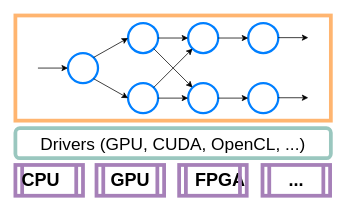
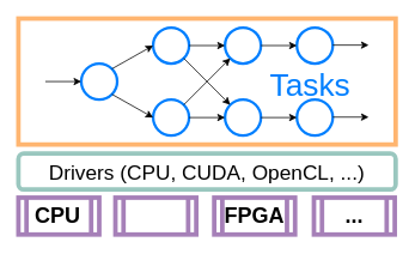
  <mxCell id="0" />
  <mxCell id="1" parent="0" />
  <mxCell id="2" value="" style="ellipse;whiteSpace=wrap;html=1;aspect=fixed;strokeColor=#007FFF;strokeWidth=3;" parent="1" vertex="1"><mxGeometry x="90" y="70" width="40" height="40" as="geometry" /></mxCell>
  <mxCell id="3" value="" style="ellipse;whiteSpace=wrap;html=1;aspect=fixed;strokeColor=#007FFF;strokeWidth=3;align=center;verticalAlign=middle;fontFamily=Helvetica;fontSize=12;fontColor=default;fillColor=default;" parent="1" vertex="1"><mxGeometry x="170" y="30" width="40" height="40" as="geometry" /></mxCell>
  <mxCell id="4" value="" style="ellipse;whiteSpace=wrap;html=1;aspect=fixed;strokeColor=#007FFF;strokeWidth=3;align=center;verticalAlign=middle;fontFamily=Helvetica;fontSize=12;fontColor=default;fillColor=default;" parent="1" vertex="1"><mxGeometry x="170" y="110" width="40" height="40" as="geometry" /></mxCell>
  <mxCell id="5" value="" style="ellipse;whiteSpace=wrap;html=1;aspect=fixed;strokeColor=#007FFF;strokeWidth=3;align=center;verticalAlign=middle;fontFamily=Helvetica;fontSize=12;fontColor=default;fillColor=default;" parent="1" vertex="1"><mxGeometry x="250" y="30" width="40" height="40" as="geometry" /></mxCell>
  <mxCell id="6" value="" style="ellipse;whiteSpace=wrap;html=1;aspect=fixed;strokeColor=#007FFF;strokeWidth=3;align=center;verticalAlign=middle;fontFamily=Helvetica;fontSize=12;fontColor=default;fillColor=default;" parent="1" vertex="1"><mxGeometry x="250" y="110" width="40" height="40" as="geometry" /></mxCell>
  <mxCell id="7" value="" style="ellipse;whiteSpace=wrap;html=1;aspect=fixed;strokeColor=#007FFF;strokeWidth=3;align=center;verticalAlign=middle;fontFamily=Helvetica;fontSize=12;fontColor=default;fillColor=default;" parent="1" vertex="1"><mxGeometry x="330" y="30" width="40" height="40" as="geometry" /></mxCell>
  <mxCell id="8" value="" style="ellipse;whiteSpace=wrap;html=1;aspect=fixed;strokeColor=#007FFF;strokeWidth=3;align=center;verticalAlign=middle;fontFamily=Helvetica;fontSize=12;fontColor=default;fillColor=default;" parent="1" vertex="1"><mxGeometry x="330" y="110" width="40" height="40" as="geometry" /></mxCell>
  <mxCell id="9" value="" style="endArrow=classic;html=1;rounded=0;entryX=0;entryY=0.5;entryDx=0;entryDy=0;" parent="1" target="2" edge="1"><mxGeometry width="50" height="50" relative="1" as="geometry"><mxPoint x="50" y="90" as="sourcePoint" /><mxPoint x="290" y="110" as="targetPoint" /></mxGeometry></mxCell>
  <mxCell id="10" value="" style="endArrow=classic;html=1;rounded=0;exitX=1;exitY=0;exitDx=0;exitDy=0;entryX=0;entryY=0.5;entryDx=0;entryDy=0;" parent="1" source="2" target="3" edge="1"><mxGeometry width="50" height="50" relative="1" as="geometry"><mxPoint x="240" y="160" as="sourcePoint" /><mxPoint x="290" y="110" as="targetPoint" /></mxGeometry></mxCell>
  <mxCell id="11" value="" style="endArrow=classic;html=1;rounded=0;exitX=1;exitY=1;exitDx=0;exitDy=0;entryX=0;entryY=0.5;entryDx=0;entryDy=0;" parent="1" source="2" target="4" edge="1"><mxGeometry width="50" height="50" relative="1" as="geometry"><mxPoint x="240" y="160" as="sourcePoint" /><mxPoint x="290" y="110" as="targetPoint" /></mxGeometry></mxCell>
  <mxCell id="12" value="" style="endArrow=classic;html=1;rounded=0;exitX=1;exitY=0.5;exitDx=0;exitDy=0;entryX=0;entryY=0.5;entryDx=0;entryDy=0;" parent="1" source="3" target="5" edge="1"><mxGeometry width="50" height="50" relative="1" as="geometry"><mxPoint x="240" y="160" as="sourcePoint" /><mxPoint x="290" y="110" as="targetPoint" /></mxGeometry></mxCell>
  <mxCell id="13" value="" style="endArrow=classic;html=1;rounded=0;exitX=1;exitY=0.5;exitDx=0;exitDy=0;entryX=0;entryY=0.5;entryDx=0;entryDy=0;" parent="1" source="4" target="6" edge="1"><mxGeometry width="50" height="50" relative="1" as="geometry"><mxPoint x="240" y="160" as="sourcePoint" /><mxPoint x="290" y="110" as="targetPoint" /></mxGeometry></mxCell>
  <mxCell id="14" value="" style="endArrow=classic;html=1;rounded=0;exitX=1;exitY=0;exitDx=0;exitDy=0;entryX=0;entryY=1;entryDx=0;entryDy=0;" parent="1" source="4" target="5" edge="1"><mxGeometry width="50" height="50" relative="1" as="geometry"><mxPoint x="240" y="160" as="sourcePoint" /><mxPoint x="290" y="110" as="targetPoint" /></mxGeometry></mxCell>
  <mxCell id="15" value="" style="endArrow=classic;html=1;rounded=0;exitX=1;exitY=1;exitDx=0;exitDy=0;entryX=0;entryY=0;entryDx=0;entryDy=0;" parent="1" source="3" target="6" edge="1"><mxGeometry width="50" height="50" relative="1" as="geometry"><mxPoint x="240" y="160" as="sourcePoint" /><mxPoint x="290" y="110" as="targetPoint" /></mxGeometry></mxCell>
  <mxCell id="16" value="" style="endArrow=classic;html=1;rounded=0;exitX=1;exitY=0.5;exitDx=0;exitDy=0;entryX=0;entryY=0.5;entryDx=0;entryDy=0;" parent="1" source="5" target="7" edge="1"><mxGeometry width="50" height="50" relative="1" as="geometry"><mxPoint x="240" y="160" as="sourcePoint" /><mxPoint x="290" y="110" as="targetPoint" /></mxGeometry></mxCell>
  <mxCell id="17" value="" style="endArrow=classic;html=1;rounded=0;entryX=0;entryY=0.5;entryDx=0;entryDy=0;exitX=1;exitY=0.5;exitDx=0;exitDy=0;" parent="1" source="6" target="8" edge="1"><mxGeometry width="50" height="50" relative="1" as="geometry"><mxPoint x="240" y="160" as="sourcePoint" /><mxPoint x="290" y="110" as="targetPoint" /></mxGeometry></mxCell>
+ <mxCell id="18" value="Tasks" style="text;html=1;align=center;verticalAlign=middle;whiteSpace=wrap;rounded=0;fontSize=35;fontColor=#007FFF;" parent="1" vertex="1"><mxGeometry x="290" y="75" width="110" height="35" as="geometry" /></mxCell>
  <mxCell id="19" value="" style="endArrow=classic;html=1;rounded=0;exitX=1;exitY=0.5;exitDx=0;exitDy=0;entryX=0;entryY=0.5;entryDx=0;entryDy=0;" parent="1" edge="1"><mxGeometry width="50" height="50" relative="1" as="geometry"><mxPoint x="370" y="49.5" as="sourcePoint" /><mxPoint x="410" y="49.5" as="targetPoint" /></mxGeometry></mxCell>
  <mxCell id="20" value="" style="endArrow=classic;html=1;rounded=0;exitX=1;exitY=0.5;exitDx=0;exitDy=0;entryX=0;entryY=0.5;entryDx=0;entryDy=0;" parent="1" edge="1"><mxGeometry width="50" height="50" relative="1" as="geometry"><mxPoint x="370" y="129.5" as="sourcePoint" /><mxPoint x="410" y="129.5" as="targetPoint" /></mxGeometry></mxCell>
  <mxCell id="21" value="" style="rounded=0;whiteSpace=wrap;html=1;fillColor=none;strokeColor=#FFB570;strokeWidth=5;" parent="1" vertex="1"><mxGeometry x="20" y="20" width="420" height="140" as="geometry" /></mxCell>
  <mxCell id="22" value="" style="rounded=1;whiteSpace=wrap;html=1;fillColor=none;strokeColor=#9AC7BF;strokeWidth=5;" parent="1" vertex="1"><mxGeometry x="20" y="170" width="420" height="40" as="geometry" /></mxCell>
- <mxCell id="23" value="Drivers (GPU, CUDA, OpenCL, ...)" style="text;html=1;align=center;verticalAlign=middle;whiteSpace=wrap;rounded=0;fontSize=23;" parent="1" vertex="1"><mxGeometry x="50" y="171" width="360" height="40" as="geometry" /></mxCell>
+ <mxCell id="23" value="Drivers (CPU, CUDA, OpenCL, ...)" style="text;html=1;align=center;verticalAlign=middle;whiteSpace=wrap;rounded=0;fontSize=23;" parent="1" vertex="1"><mxGeometry x="50" y="171" width="360" height="40" as="geometry" /></mxCell>
  <mxCell id="24" value="" style="shape=process;whiteSpace=wrap;html=1;backgroundOutline=1;fillColor=none;strokeColor=#A680B8;strokeWidth=5;" parent="1" vertex="1"><mxGeometry x="20" y="219" width="90" height="41" as="geometry" /></mxCell>
- <mxCell id="25" value="CPU" style="text;html=1;align=center;verticalAlign=middle;whiteSpace=wrap;rounded=0;fontSize=24;fontStyle=1" parent="1" vertex="1"><mxGeometry x="24" y="224.5" width="60" height="30" as="geometry" /></mxCell>
- <mxCell id="26" value="GPU" style="text;html=1;align=center;verticalAlign=middle;whiteSpace=wrap;rounded=0;fontSize=24;fontStyle=1" parent="1" vertex="1"><mxGeometry x="143" y="224.5" width="60" height="30" as="geometry" /></mxCell>
+ <mxCell id="25" value="CPU" style="text;html=1;align=center;verticalAlign=middle;whiteSpace=wrap;rounded=0;fontSize=24;fontStyle=1" parent="1" vertex="1"><mxGeometry x="34" y="224.5" width="60" height="30" as="geometry" /></mxCell>
  <mxCell id="27" value="..." style="text;html=1;align=center;verticalAlign=middle;whiteSpace=wrap;rounded=0;fontSize=24;fontStyle=1" parent="1" vertex="1"><mxGeometry x="364" y="224.5" width="60" height="30" as="geometry" /></mxCell>
  <mxCell id="28" value="" style="shape=process;whiteSpace=wrap;html=1;backgroundOutline=1;fillColor=none;strokeColor=#A680B8;strokeWidth=5;" vertex="1" parent="1"><mxGeometry x="128" y="219" width="90" height="41" as="geometry" /></mxCell>
- <mxCell id="29" value="FPGA" style="text;html=1;align=center;verticalAlign=middle;whiteSpace=wrap;rounded=0;fontSize=24;fontStyle=1" vertex="1" parent="1"><mxGeometry x="263" y="224.5" width="60" height="30" as="geometry" /></mxCell>
+ <mxCell id="29" value="FPGA" style="text;html=1;align=center;verticalAlign=middle;whiteSpace=wrap;rounded=0;fontSize=24;fontStyle=1" vertex="1" parent="1"><mxGeometry x="253" y="224.5" width="60" height="30" as="geometry" /></mxCell>
  <mxCell id="30" value="" style="shape=process;whiteSpace=wrap;html=1;backgroundOutline=1;fillColor=none;strokeColor=#A680B8;strokeWidth=5;" vertex="1" parent="1"><mxGeometry x="238" y="219" width="90" height="41" as="geometry" /></mxCell>
  <mxCell id="31" value="" style="shape=process;whiteSpace=wrap;html=1;backgroundOutline=1;fillColor=none;strokeColor=#A680B8;strokeWidth=5;" vertex="1" parent="1"><mxGeometry x="349" y="219" width="90" height="41" as="geometry" /></mxCell>
